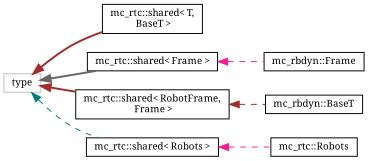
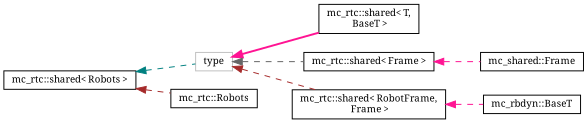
  digraph {
    fontname="Noto Serif"
    rankdir=LR
    node [color=black fillcolor=white fontname="Noto Serif" fontsize=10 shape=record style=filled]
    edge [color=brown dir=back fontname="Noto Serif" fontsize=10 labelfontname=Helvetica labelfontsize=10 style=dashed]
    n1 [color=grey75 height=0.2 label=type width=0.4]
    n2 [height=0.2 label="mc_rtc::shared\< T,\l BaseT \>" width=0.4]
    n3 [height=0.2 label="mc_rtc::shared\< Frame \>" width=0.4]
    n4 [height=0.2 label="mc_rtc::shared\< RobotFrame,\l Frame \>" width=0.4]
    n5 [height=0.2 label="mc_rtc::shared\< Robots \>" width=0.4]
-   n6 [height=0.2 label="mc_rbdyn::Frame" width=0.4]
+   n6 [height=0.2 label="mc_shared::Frame" width=0.4]
    n7 [height=0.2 label="mc_rbdyn::BaseT" width=0.4]
    n8 [height=0.2 label="mc_rtc::Robots" width=0.4]
-   n1 -> n2 [style=bold]
-   n1 -> n3 [color=gray40 style=bold]
-   n1 -> n4 [style=bold]
-   n1 -> n5 [color=teal]
+   n1 -> n2 [color=deeppink style=bold]
+   n1 -> n3 [color=gray40]
+   n1 -> n4
+   n5 -> n1 [color=teal]
    n3 -> n6 [color=deeppink]
-   n4 -> n7
-   n5 -> n8 [color=deeppink]
+   n4 -> n7 [color=deeppink]
+   n5 -> n8
  }
